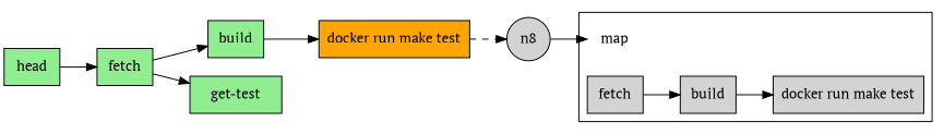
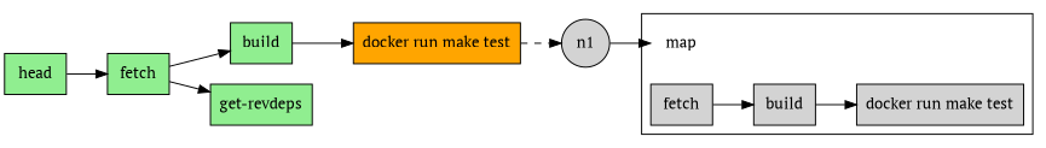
  digraph {
    fontname="PT Serif"
    rankdir=LR
    node [fontname="PT Serif" shape=box fillcolor="#d3d3d3" style=filled]
    edge [fontname="PT Serif"]
    n0 [label=map shape=none fillcolor="" style=""]
    n9 [label=fetch]
    n8 [label=build]
    n7 [label="docker run make test"]
    n5 [fillcolor="#90ee90" label=head]
    n4 [fillcolor="#90ee90" label=fetch]
    n3 [fillcolor="#90ee90" label=build]
-   n6 [fillcolor="#90ee90" label="get-test"]
+   n6 [fillcolor="#90ee90" label="get-revdeps"]
    n2 [fillcolor="#ffa500" label="docker run make test"]
-   n1 [shape=circle label=n8]
+   n1 [shape=circle]
    subgraph cluster_1 {
      n0
      n9
      n8
      n7
    }
    n9 -> n8
    n8 -> n7
    n5 -> n4
    n4 -> n3
    n4 -> n6
    n3 -> n2
    n2 -> n1 [style=dashed]
    n1 -> n0
  }
